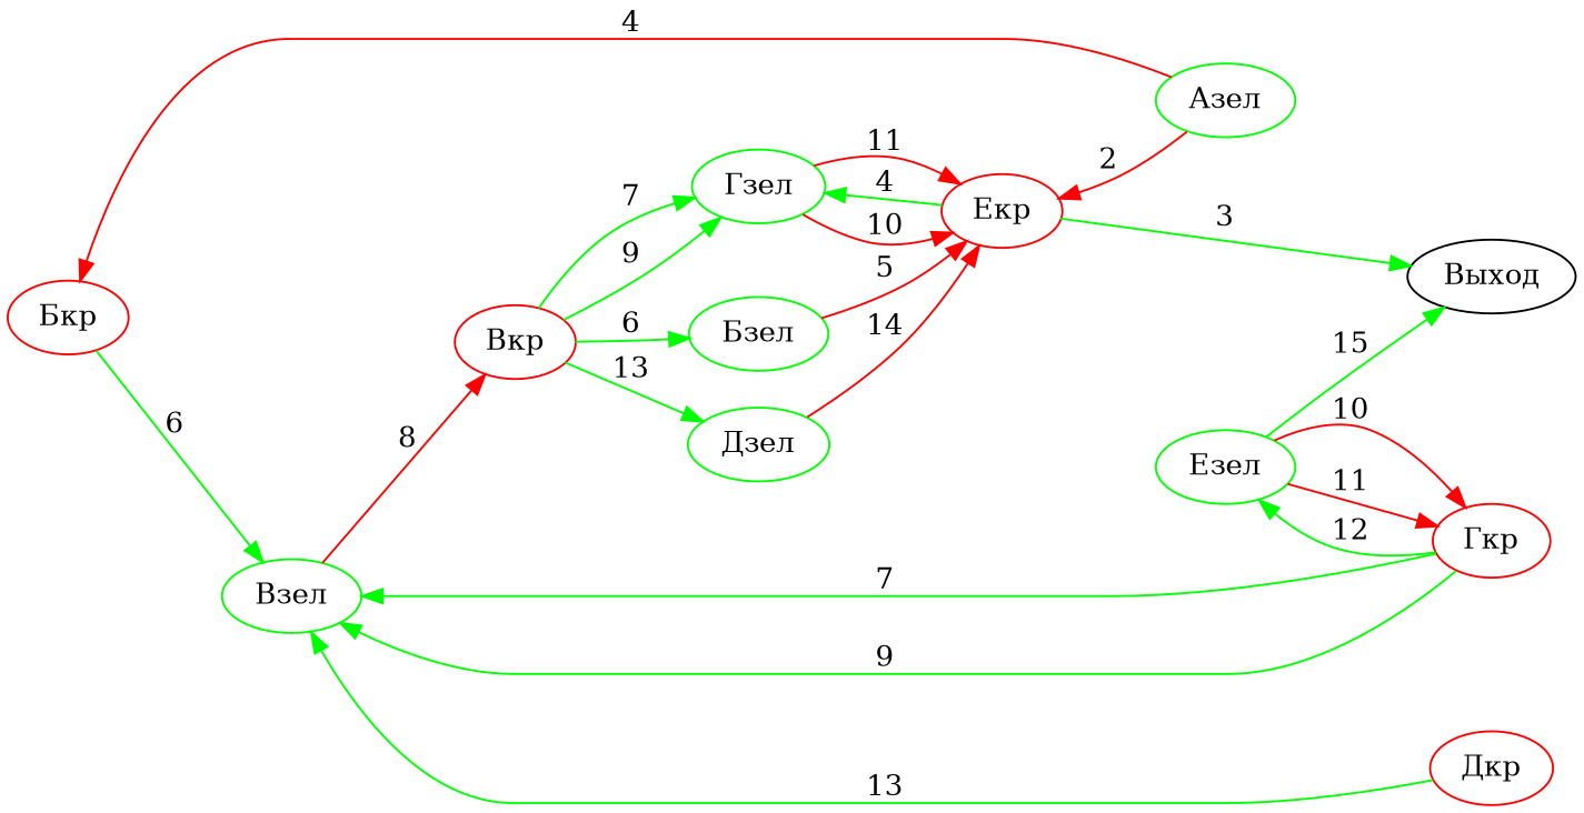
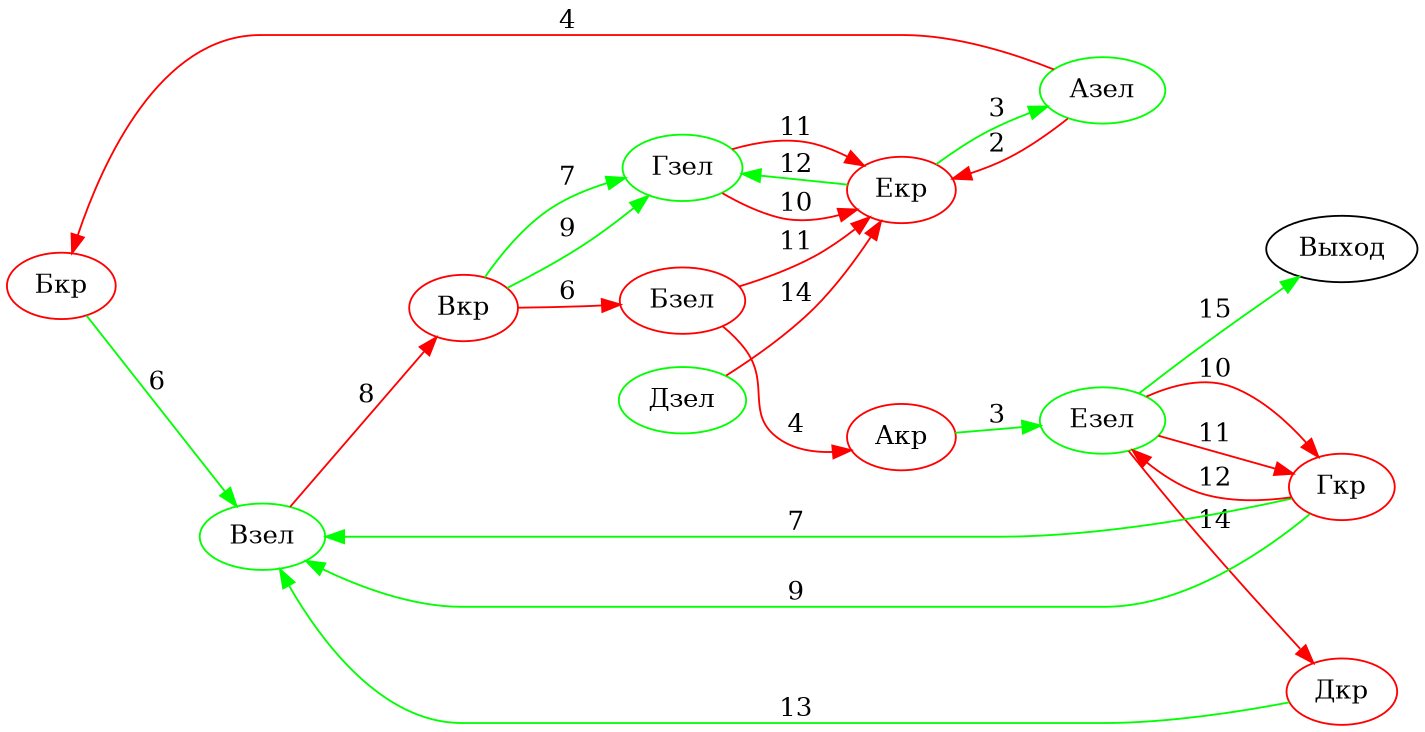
  digraph {
    rankdir=LR
    node [color=red]
    edge [color=green]
    "Бкр"
    "Азел" [color=green]
    "Екр"
    "Взел" [color=green]
    "Гзел" [color=green]
+   "Акр"
    "Езел" [color=green]
    "Гкр"
    "Дкр"
    "Выход" [color=""]
-   "Бзел" [color=green]
+   "Бзел"
    "Вкр"
    "Дзел" [color=green]
    "Бкр" -> "Взел" [label=6]
    "Азел" -> "Бкр" [color=red label=4]
    "Азел" -> "Екр" [color=red label=2]
-   "Екр" -> "Выход" [label=3]
-   "Екр" -> "Гзел" [label=4]
+   "Екр" -> "Азел" [label=3]
+   "Екр" -> "Гзел" [label=12]
    "Взел" -> "Вкр" [color=red label=8]
    "Гзел" -> "Екр" [color=red label=10]
    "Гзел" -> "Екр" [color=red label=11]
+   "Акр" -> "Езел" [label=3]
    "Езел" -> "Гкр" [color=red label=10]
    "Езел" -> "Гкр" [color=red label=11]
+   "Езел" -> "Дкр" [color=red label=14]
    "Езел" -> "Выход" [label=15]
    "Гкр" -> "Взел" [label=7]
    "Гкр" -> "Взел" [label=9]
-   "Гкр" -> "Езел" [label=12]
+   "Гкр" -> "Езел" [color=red label=12]
    "Дкр" -> "Взел" [label=13]
-   "Бзел" -> "Екр" [color=red label=5]
+   "Бзел" -> "Екр" [color=red label=11]
+   "Бзел" -> "Акр" [color=red label=4]
    "Вкр" -> "Гзел" [label=7]
    "Вкр" -> "Гзел" [label=9]
-   "Вкр" -> "Бзел" [label=6]
-   "Вкр" -> "Дзел" [label=13]
+   "Вкр" -> "Бзел" [color=red label=6]
    "Дзел" -> "Екр" [color=red label=14]
  }
